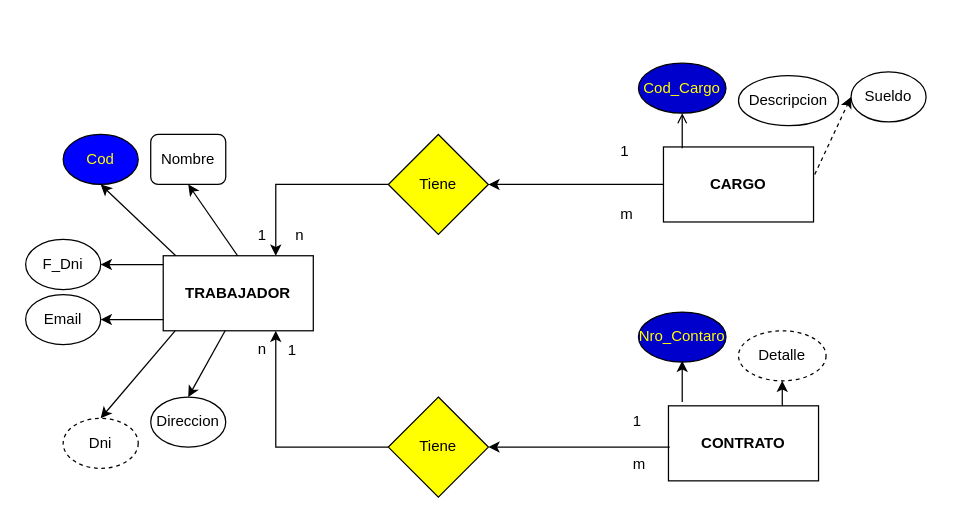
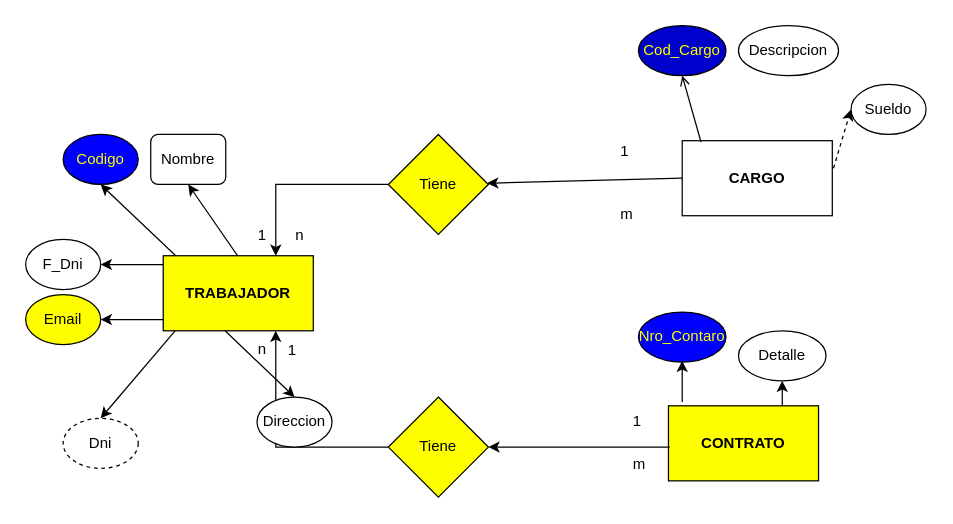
  <mxCell id="0" />
  <mxCell id="1" parent="0" />
  <mxCell id="2" style="edgeStyle=orthogonalEdgeStyle;rounded=0;orthogonalLoop=1;jettySize=auto;html=1;fontColor=#000000;exitX=0;exitY=0.5;exitDx=0;exitDy=0;" edge="1" parent="1" source="36" target="4"><mxGeometry relative="1" as="geometry"><Array as="points"><mxPoint x="220" y="147" /></Array></mxGeometry></mxCell>
  <mxCell id="3" style="edgeStyle=orthogonalEdgeStyle;rounded=0;orthogonalLoop=1;jettySize=auto;html=1;fontColor=#000000;exitX=0;exitY=0.5;exitDx=0;exitDy=0;" edge="1" parent="1" source="20" target="4"><mxGeometry relative="1" as="geometry"><Array as="points"><mxPoint x="220" y="357" /></Array></mxGeometry></mxCell>
- <mxCell id="4" value="&lt;b&gt;TRABAJADOR&lt;/b&gt;" style="rounded=0;whiteSpace=wrap;html=1;" vertex="1" parent="1"><mxGeometry x="130" y="204" width="120" height="60" as="geometry" /></mxCell>
- <mxCell id="5" value="&lt;b&gt;CONTRATO&lt;/b&gt;" style="rounded=0;whiteSpace=wrap;html=1;" vertex="1" parent="1"><mxGeometry x="534" y="324" width="120" height="60" as="geometry" /></mxCell>
- <mxCell id="6" value="&lt;b&gt;CARGO&lt;/b&gt;" style="rounded=0;whiteSpace=wrap;html=1;" vertex="1" parent="1"><mxGeometry x="530" y="117" width="120" height="60" as="geometry" /></mxCell>
+ <mxCell id="4" value="&lt;b&gt;TRABAJADOR&lt;/b&gt;" style="rounded=0;whiteSpace=wrap;html=1;fillColor=#ffff00;" vertex="1" parent="1"><mxGeometry x="130" y="204" width="120" height="60" as="geometry" /></mxCell>
+ <mxCell id="5" value="&lt;b&gt;CONTRATO&lt;/b&gt;" style="rounded=0;whiteSpace=wrap;html=1;fillColor=#ffff00;" vertex="1" parent="1"><mxGeometry x="534" y="324" width="120" height="60" as="geometry" /></mxCell>
+ <mxCell id="6" value="&lt;b&gt;CARGO&lt;/b&gt;" style="rounded=0;whiteSpace=wrap;html=1;" vertex="1" parent="1"><mxGeometry x="545" y="112" width="120" height="60" as="geometry" /></mxCell>
  <mxCell id="7" value="" style="endArrow=classic;html=1;" edge="1" parent="1"><mxGeometry width="50" height="50" relative="1" as="geometry"><mxPoint x="140" y="204" as="sourcePoint" /><mxPoint x="80" y="147" as="targetPoint" /></mxGeometry></mxCell>
- <mxCell id="8" value="Cod" style="ellipse;whiteSpace=wrap;html=1;fillColor=#0000FF;fontColor=#FFFF00;" vertex="1" parent="1"><mxGeometry x="50" y="107" width="60" height="40" as="geometry" /></mxCell>
+ <mxCell id="8" value="Codigo" style="ellipse;whiteSpace=wrap;html=1;fillColor=#0000FF;fontColor=#FFFF00;" vertex="1" parent="1"><mxGeometry x="50" y="107" width="60" height="40" as="geometry" /></mxCell>
  <mxCell id="9" value="" style="endArrow=classic;html=1;entryX=0.5;entryY=1;entryDx=0;entryDy=0;" edge="1" parent="1" target="10"><mxGeometry width="50" height="50" relative="1" as="geometry"><mxPoint x="189.5" y="204" as="sourcePoint" /><mxPoint x="190" y="164" as="targetPoint" /></mxGeometry></mxCell>
  <mxCell id="10" value="Nombre" style="whiteSpace=wrap;html=1;rounded=1;" vertex="1" parent="1"><mxGeometry x="120" y="107" width="60" height="40" as="geometry" /></mxCell>
  <mxCell id="11" value="" style="endArrow=classic;html=1;entryX=0.5;entryY=0;entryDx=0;entryDy=0;" edge="1" parent="1" target="12"><mxGeometry width="50" height="50" relative="1" as="geometry"><mxPoint x="139.5" y="264" as="sourcePoint" /><mxPoint x="139.5" y="334" as="targetPoint" /></mxGeometry></mxCell>
  <mxCell id="12" value="Dni" style="ellipse;whiteSpace=wrap;html=1;dashed=1;" vertex="1" parent="1"><mxGeometry x="50" y="334" width="60" height="40" as="geometry" /></mxCell>
  <mxCell id="13" value="" style="endArrow=classic;html=1;" edge="1" parent="1"><mxGeometry width="50" height="50" relative="1" as="geometry"><mxPoint x="130" y="211" as="sourcePoint" /><mxPoint x="80" y="211" as="targetPoint" /></mxGeometry></mxCell>
  <mxCell id="14" value="F_Dni" style="ellipse;whiteSpace=wrap;html=1;" vertex="1" parent="1"><mxGeometry x="20" y="191" width="60" height="40" as="geometry" /></mxCell>
  <mxCell id="15" value="" style="endArrow=classic;html=1;" edge="1" parent="1"><mxGeometry width="50" height="50" relative="1" as="geometry"><mxPoint x="130" y="255" as="sourcePoint" /><mxPoint x="80" y="255" as="targetPoint" /></mxGeometry></mxCell>
- <mxCell id="16" value="Email" style="ellipse;whiteSpace=wrap;html=1;" vertex="1" parent="1"><mxGeometry x="20" y="235" width="60" height="40" as="geometry" /></mxCell>
+ <mxCell id="16" value="Email" style="ellipse;whiteSpace=wrap;html=1;fillColor=#ffff00;" vertex="1" parent="1"><mxGeometry x="20" y="235" width="60" height="40" as="geometry" /></mxCell>
  <mxCell id="17" value="" style="endArrow=classic;html=1;entryX=0.5;entryY=0;entryDx=0;entryDy=0;" edge="1" parent="1" target="18"><mxGeometry width="50" height="50" relative="1" as="geometry"><mxPoint x="179.5" y="264" as="sourcePoint" /><mxPoint x="150" y="327" as="targetPoint" /></mxGeometry></mxCell>
- <mxCell id="18" value="Direccion" style="ellipse;whiteSpace=wrap;html=1;" vertex="1" parent="1"><mxGeometry x="120" y="317" width="60" height="40" as="geometry" /></mxCell>
+ <mxCell id="18" value="Direccion" style="ellipse;whiteSpace=wrap;html=1;" vertex="1" parent="1"><mxGeometry x="205" y="317" width="60" height="40" as="geometry" /></mxCell>
  <mxCell id="19" style="rounded=0;orthogonalLoop=1;jettySize=auto;html=1;fontColor=#000000;edgeStyle=orthogonalEdgeStyle;exitX=0.875;exitY=1.133;exitDx=0;exitDy=0;exitPerimeter=0;" edge="1" parent="1" source="31" target="20"><mxGeometry relative="1" as="geometry" /></mxCell>
  <mxCell id="20" value="Tiene" style="rhombus;whiteSpace=wrap;html=1;fillColor=#FFFF00;" vertex="1" parent="1"><mxGeometry x="310" y="317" width="80" height="80" as="geometry" /></mxCell>
  <mxCell id="21" value="" style="endArrow=open;html=1;entryX=0.5;entryY=1;entryDx=0;entryDy=0;exitX=0.125;exitY=0.017;exitDx=0;exitDy=0;exitPerimeter=0;" edge="1" parent="1" target="22" source="6"><mxGeometry width="50" height="50" relative="1" as="geometry"><mxPoint x="559.5" y="117" as="sourcePoint" /><mxPoint x="560" y="77" as="targetPoint" /></mxGeometry></mxCell>
- <mxCell id="22" value="Cod_Cargo" style="ellipse;whiteSpace=wrap;html=1;fillColor=#0000CC;fontColor=#FFFF00;" vertex="1" parent="1"><mxGeometry x="510" y="50" width="70" height="40" as="geometry" /></mxCell>
- <mxCell id="23" value="Descripcion" style="ellipse;whiteSpace=wrap;html=1;" vertex="1" parent="1"><mxGeometry x="590" y="60" width="80" height="40" as="geometry" /></mxCell>
+ <mxCell id="22" value="Cod_Cargo" style="ellipse;whiteSpace=wrap;html=1;fillColor=#0000CC;fontColor=#FFFF00;" vertex="1" parent="1"><mxGeometry x="510" y="20" width="70" height="40" as="geometry" /></mxCell>
+ <mxCell id="23" value="Descripcion" style="ellipse;whiteSpace=wrap;html=1;" vertex="1" parent="1"><mxGeometry x="590" y="20" width="80" height="40" as="geometry" /></mxCell>
  <mxCell id="24" value="" style="endArrow=classic;html=1;exitX=1.008;exitY=0.367;exitDx=0;exitDy=0;exitPerimeter=0;entryX=0;entryY=0.5;entryDx=0;entryDy=0;dashed=1;" edge="1" parent="1" target="25" source="6"><mxGeometry width="50" height="50" relative="1" as="geometry"><mxPoint x="650" y="157" as="sourcePoint" /><mxPoint x="700" y="137" as="targetPoint" /></mxGeometry></mxCell>
- <mxCell id="25" value="Sueldo" style="ellipse;whiteSpace=wrap;html=1;" vertex="1" parent="1"><mxGeometry x="680" y="57" width="60" height="40" as="geometry" /></mxCell>
+ <mxCell id="25" value="Sueldo" style="ellipse;whiteSpace=wrap;html=1;" vertex="1" parent="1"><mxGeometry x="680" y="67" width="60" height="40" as="geometry" /></mxCell>
  <mxCell id="26" value="" style="endArrow=classic;html=1;entryX=0.5;entryY=1;entryDx=0;entryDy=0;exitX=0.125;exitY=0.017;exitDx=0;exitDy=0;exitPerimeter=0;" edge="1" parent="1"><mxGeometry width="50" height="50" relative="1" as="geometry"><mxPoint x="545" y="321.01" as="sourcePoint" /><mxPoint x="545" y="288" as="targetPoint" /></mxGeometry></mxCell>
- <mxCell id="27" value="Nro_Contaro" style="ellipse;whiteSpace=wrap;html=1;fillColor=#0000CC;fontColor=#FFFF00;" vertex="1" parent="1"><mxGeometry x="510" y="249" width="70" height="40" as="geometry" /></mxCell>
+ <mxCell id="27" value="Nro_Contaro" style="ellipse;whiteSpace=wrap;html=1;fillColor=#0000ff;fontColor=#FFFF00;" vertex="1" parent="1"><mxGeometry x="510" y="249" width="70" height="40" as="geometry" /></mxCell>
  <mxCell id="28" value="" style="endArrow=classic;html=1;entryX=0.5;entryY=1;entryDx=0;entryDy=0;exitX=0.125;exitY=0.017;exitDx=0;exitDy=0;exitPerimeter=0;" edge="1" parent="1" target="29"><mxGeometry width="50" height="50" relative="1" as="geometry"><mxPoint x="625" y="324" as="sourcePoint" /><mxPoint x="640" y="282.98" as="targetPoint" /></mxGeometry></mxCell>
- <mxCell id="29" value="Detalle" style="ellipse;whiteSpace=wrap;html=1;dashed=1;" vertex="1" parent="1"><mxGeometry x="590" y="264" width="70" height="40" as="geometry" /></mxCell>
+ <mxCell id="29" value="Detalle" style="ellipse;whiteSpace=wrap;html=1;" vertex="1" parent="1"><mxGeometry x="590" y="264" width="70" height="40" as="geometry" /></mxCell>
  <mxCell id="30" value="1" style="text;strokeColor=none;fillColor=none;spacingLeft=4;spacingRight=4;overflow=hidden;rotatable=0;points=[[0,0.5],[1,0.5]];portConstraint=eastwest;fontSize=12;" vertex="1" parent="1"><mxGeometry x="490" y="107" width="40" height="30" as="geometry" /></mxCell>
  <mxCell id="31" value="1" style="text;strokeColor=none;fillColor=none;spacingLeft=4;spacingRight=4;overflow=hidden;rotatable=0;points=[[0,0.5],[1,0.5]];portConstraint=eastwest;fontSize=12;" vertex="1" parent="1"><mxGeometry x="500" y="323" width="40" height="30" as="geometry" /></mxCell>
  <mxCell id="32" value="1" style="text;strokeColor=none;fillColor=none;spacingLeft=4;spacingRight=4;overflow=hidden;rotatable=0;points=[[0,0.5],[1,0.5]];portConstraint=eastwest;fontSize=12;" vertex="1" parent="1"><mxGeometry x="200" y="174" width="40" height="30" as="geometry" /></mxCell>
  <mxCell id="33" value="m" style="text;strokeColor=none;fillColor=none;spacingLeft=4;spacingRight=4;overflow=hidden;rotatable=0;points=[[0,0.5],[1,0.5]];portConstraint=eastwest;fontSize=12;" vertex="1" parent="1"><mxGeometry x="490" y="157" width="40" height="30" as="geometry" /></mxCell>
  <mxCell id="34" value="n" style="text;strokeColor=none;fillColor=none;spacingLeft=4;spacingRight=4;overflow=hidden;rotatable=0;points=[[0,0.5],[1,0.5]];portConstraint=eastwest;fontSize=12;" vertex="1" parent="1"><mxGeometry x="230" y="174" width="40" height="30" as="geometry" /></mxCell>
  <mxCell id="35" style="rounded=0;orthogonalLoop=1;jettySize=auto;html=1;fontColor=#000000;exitX=0;exitY=0.5;exitDx=0;exitDy=0;" edge="1" parent="1" source="6" target="36"><mxGeometry relative="1" as="geometry"><mxPoint x="460" y="147" as="sourcePoint" /></mxGeometry></mxCell>
  <mxCell id="36" value="Tiene" style="rhombus;whiteSpace=wrap;html=1;fillColor=#FFFF00;" vertex="1" parent="1"><mxGeometry x="310" y="107" width="80" height="80" as="geometry" /></mxCell>
  <mxCell id="37" value="m" style="text;strokeColor=none;fillColor=none;spacingLeft=4;spacingRight=4;overflow=hidden;rotatable=0;points=[[0,0.5],[1,0.5]];portConstraint=eastwest;fontSize=12;" vertex="1" parent="1"><mxGeometry x="500" y="357" width="40" height="30" as="geometry" /></mxCell>
  <mxCell id="38" value="n" style="text;strokeColor=none;fillColor=none;spacingLeft=4;spacingRight=4;overflow=hidden;rotatable=0;points=[[0,0.5],[1,0.5]];portConstraint=eastwest;fontSize=12;" vertex="1" parent="1"><mxGeometry x="200" y="265" width="40" height="30" as="geometry" /></mxCell>
  <mxCell id="39" value="1" style="text;strokeColor=none;fillColor=none;spacingLeft=4;spacingRight=4;overflow=hidden;rotatable=0;points=[[0,0.5],[1,0.5]];portConstraint=eastwest;fontSize=12;" vertex="1" parent="1"><mxGeometry x="224" y="266" width="40" height="30" as="geometry" /></mxCell>
